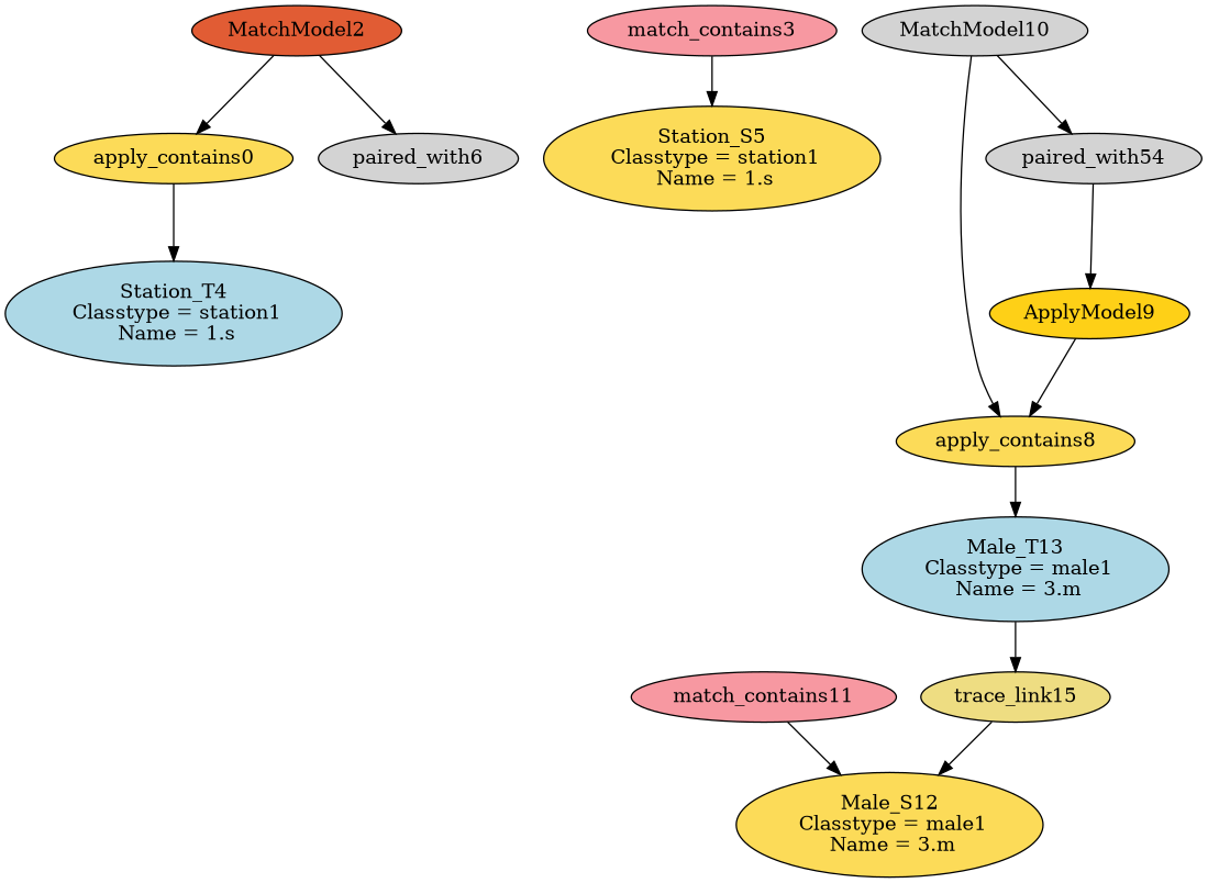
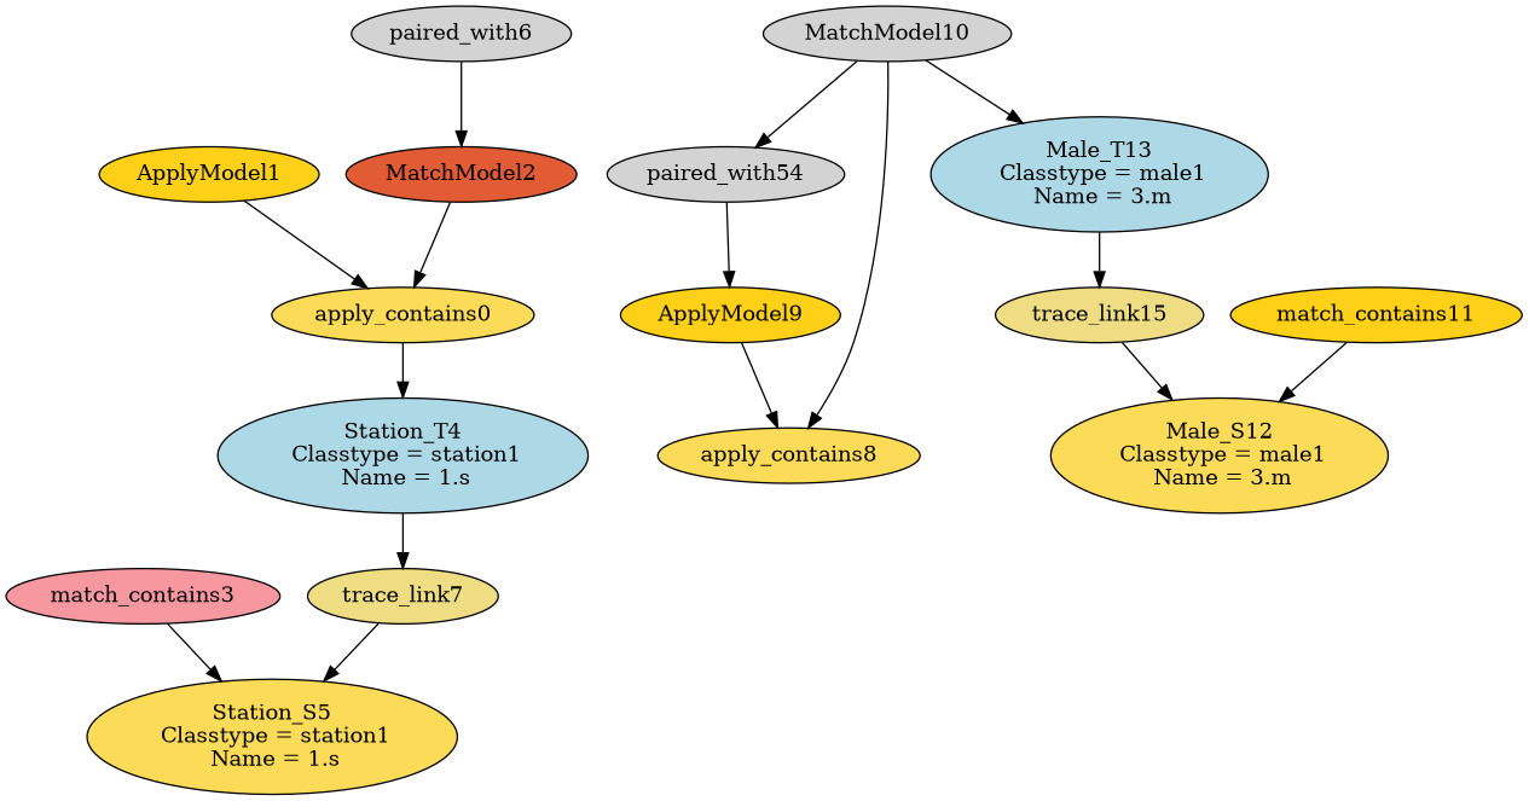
  digraph {
    node [fillcolor="#FCDB58" style=filled]
    apply_contains0
    "Station_T4\n Classtype = station1\n Name = 1.s" [fillcolor=lightblue]
+   trace_link7 [fillcolor=lightgoldenrod]
+   ApplyModel1 [fillcolor="#FED017"]
    MatchModel2 [fillcolor="#E15C34"]
    paired_with6 [fillcolor=lightgray]
    match_contains3 [fillcolor="#F798A1"]
    "Station_S5\n Classtype = station1\n Name = 1.s"
    apply_contains8
    "Male_T13\n Classtype = male1\n Name = 3.m" [fillcolor=lightblue]
    trace_link15 [fillcolor=lightgoldenrod]
    ApplyModel9 [fillcolor="#FED017"]
    MatchModel10 [fillcolor=lightgray]
    n14 [fillcolor=lightgray label=paired_with54]
-   match_contains11 [fillcolor="#F798A1"]
+   match_contains11 [fillcolor="#FED017"]
    "Male_S12\n Classtype = male1\n Name = 3.m"
    apply_contains0 -> "Station_T4\n Classtype = station1\n Name = 1.s"
+   "Station_T4\n Classtype = station1\n Name = 1.s" -> trace_link7
+   trace_link7 -> "Station_S5\n Classtype = station1\n Name = 1.s"
+   ApplyModel1 -> apply_contains0
    MatchModel2 -> apply_contains0
-   MatchModel2 -> paired_with6
+   paired_with6 -> MatchModel2
    match_contains3 -> "Station_S5\n Classtype = station1\n Name = 1.s"
-   apply_contains8 -> "Male_T13\n Classtype = male1\n Name = 3.m"
+   MatchModel10 -> "Male_T13\n Classtype = male1\n Name = 3.m"
    "Male_T13\n Classtype = male1\n Name = 3.m" -> trace_link15
    trace_link15 -> "Male_S12\n Classtype = male1\n Name = 3.m"
    ApplyModel9 -> apply_contains8
    MatchModel10 -> apply_contains8
    MatchModel10 -> n14
    n14 -> ApplyModel9
    match_contains11 -> "Male_S12\n Classtype = male1\n Name = 3.m"
  }
